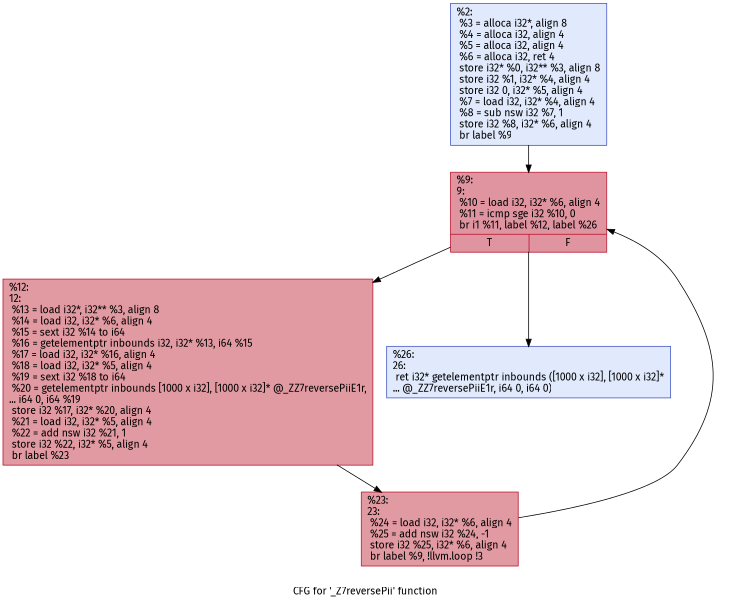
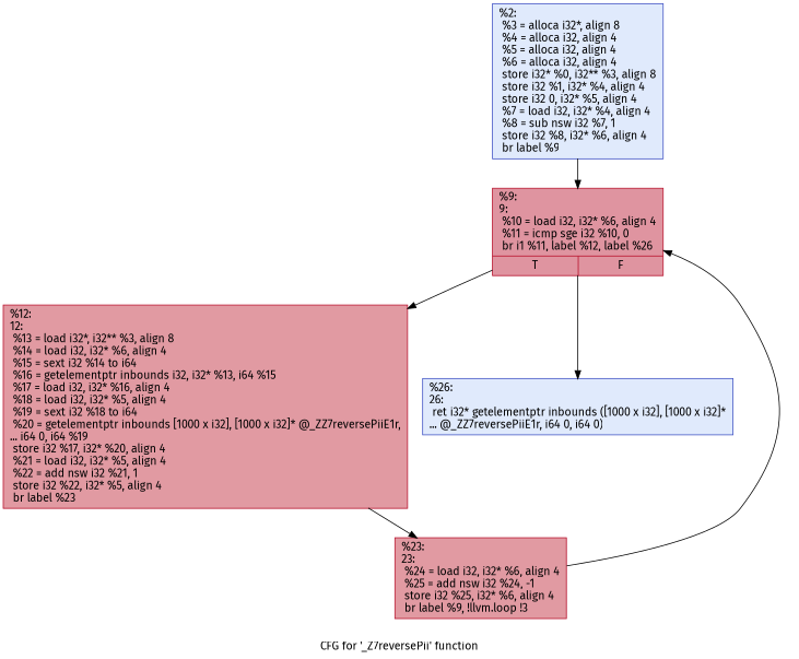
  digraph {
    label="CFG for '_Z7reversePii' function"
    fontname="Fira Sans"
    node [color="#b70d28ff" fillcolor="#b9d0f970" shape=record style=filled fontname="Fira Sans"]
    edge [fontname="Fira Sans"]
-   n1 [color="#3d50c3ff" label="{%2:\l  %3 = alloca i32*, align 8\l  %4 = alloca i32, align 4\l  %5 = alloca i32, align 4\l  %6 = alloca i32, ret 4\l  store i32* %0, i32** %3, align 8\l  store i32 %1, i32* %4, align 4\l  store i32 0, i32* %5, align 4\l  %7 = load i32, i32* %4, align 4\l  %8 = sub nsw i32 %7, 1\l  store i32 %8, i32* %6, align 4\l  br label %9\l}"]
+   n1 [color="#3d50c3ff" label="{%2:\l  %3 = alloca i32*, align 8\l  %4 = alloca i32, align 4\l  %5 = alloca i32, align 4\l  %6 = alloca i32, align 4\l  store i32* %0, i32** %3, align 8\l  store i32 %1, i32* %4, align 4\l  store i32 0, i32* %5, align 4\l  %7 = load i32, i32* %4, align 4\l  %8 = sub nsw i32 %7, 1\l  store i32 %8, i32* %6, align 4\l  br label %9\l}"]
    n2 [fillcolor="#b70d2870" label="{%9:\l9:                                                \l  %10 = load i32, i32* %6, align 4\l  %11 = icmp sge i32 %10, 0\l  br i1 %11, label %12, label %26\l|{<s0>T|<s1>F}}"]
    n3 [fillcolor="#bb1b2c70" label="{%12:\l12:                                               \l  %13 = load i32*, i32** %3, align 8\l  %14 = load i32, i32* %6, align 4\l  %15 = sext i32 %14 to i64\l  %16 = getelementptr inbounds i32, i32* %13, i64 %15\l  %17 = load i32, i32* %16, align 4\l  %18 = load i32, i32* %5, align 4\l  %19 = sext i32 %18 to i64\l  %20 = getelementptr inbounds [1000 x i32], [1000 x i32]* @_ZZ7reversePiiE1r,\l... i64 0, i64 %19\l  store i32 %17, i32* %20, align 4\l  %21 = load i32, i32* %5, align 4\l  %22 = add nsw i32 %21, 1\l  store i32 %22, i32* %5, align 4\l  br label %23\l}"]
    n4 [color="#3d50c3ff" label="{%26:\l26:                                               \l  ret i32* getelementptr inbounds ([1000 x i32], [1000 x i32]*\l... @_ZZ7reversePiiE1r, i64 0, i64 0)\l}"]
    n5 [fillcolor="#bb1b2c70" label="{%23:\l23:                                               \l  %24 = load i32, i32* %6, align 4\l  %25 = add nsw i32 %24, -1\l  store i32 %25, i32* %6, align 4\l  br label %9, !llvm.loop !3\l}"]
    n1 -> n2
    n2 -> n3
    n2 -> n4
    n3 -> n5
    n5 -> n2
  }
